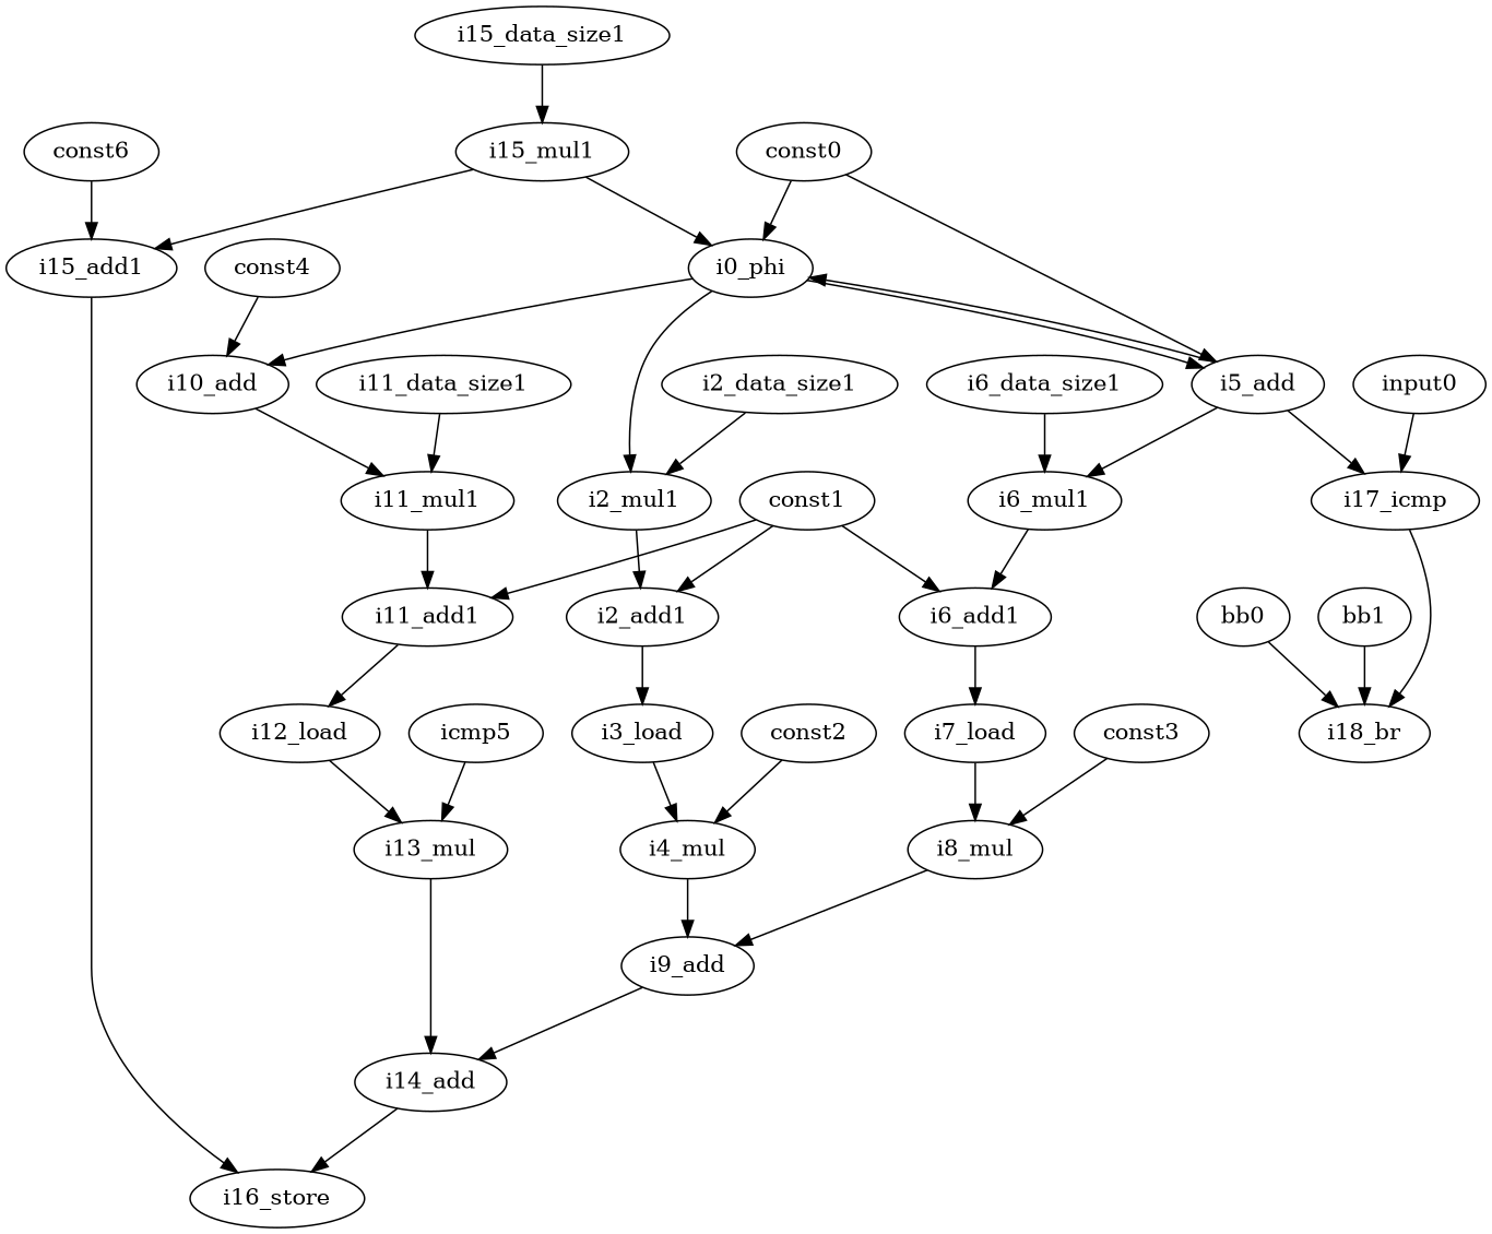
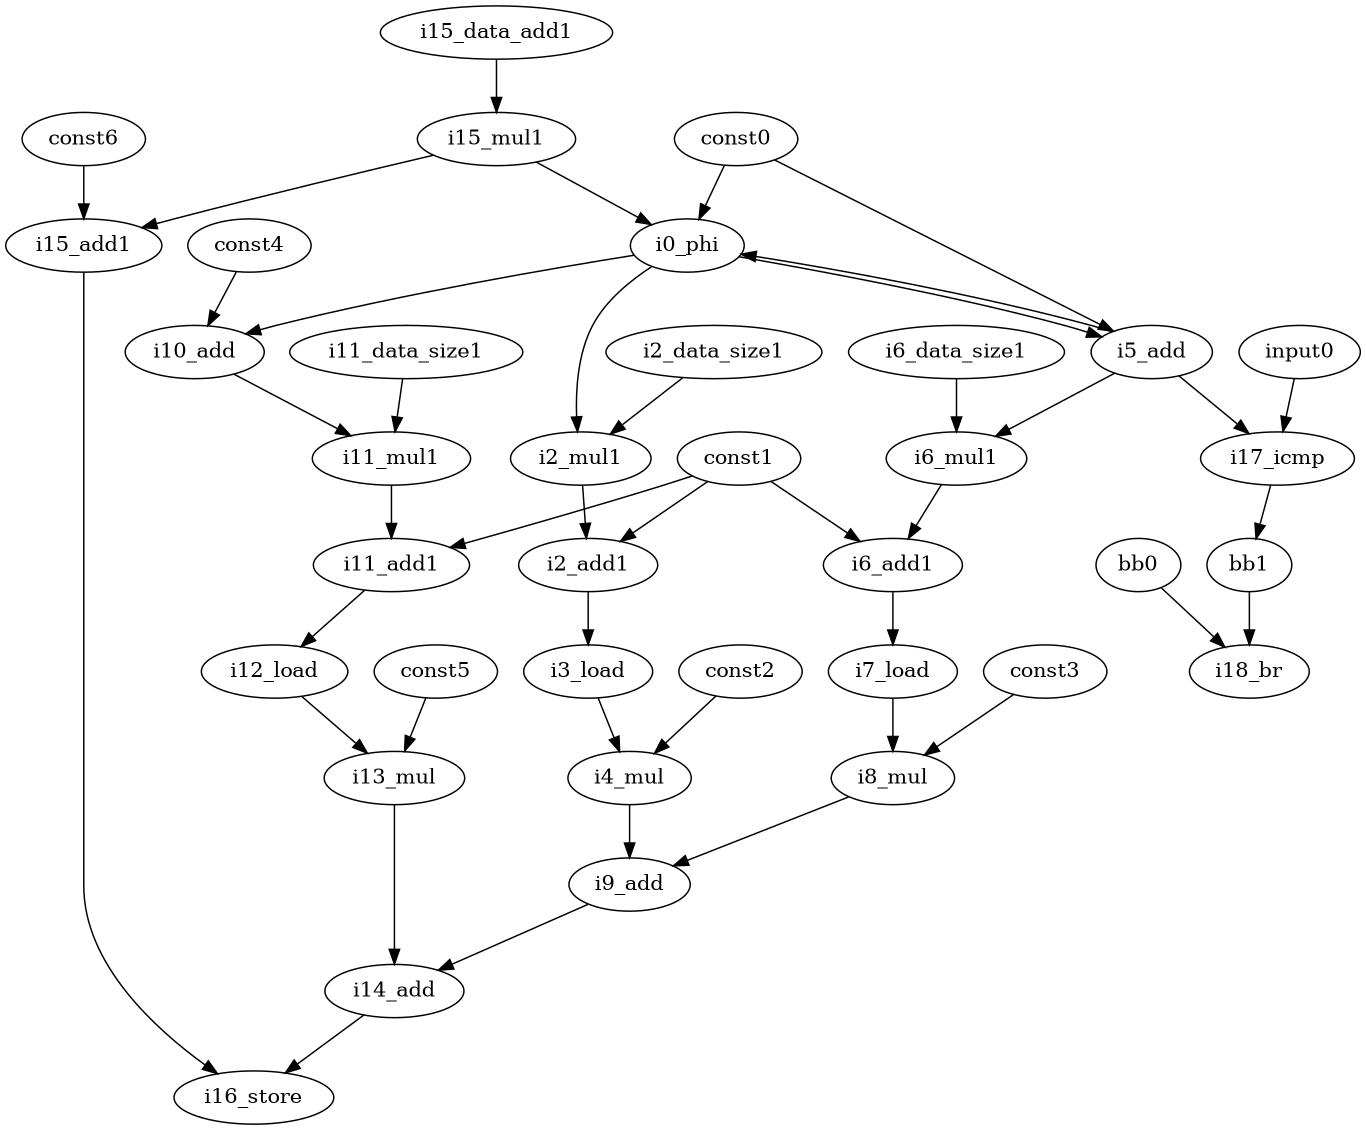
  digraph {
    node [opcode=const]
    edge [operand=any2input]
    const0 [constVal=1]
    i0_phi [opcode=phi]
    i5_add [opcode=add]
    i2_mul1 [opcode=mul]
    i10_add [opcode=add]
    i6_mul1 [opcode=mul]
    i17_icmp [opcode=icmp]
    i2_add1 [opcode=add]
    i11_mul1 [opcode=mul]
    i15_mul1 [opcode=mul]
    i15_add1 [opcode=add]
    const1 [constVal=2560]
    i6_add1 [opcode=add]
    i11_add1 [opcode=add]
    i3_load [opcode=load]
    i7_load [opcode=load]
    i12_load [opcode=load]
    i2_data_size1 [constVal=4]
    i4_mul [opcode=mul]
    i9_add [opcode=add]
    const2 [constVal=10]
    i14_add [opcode=add]
    i18_br [opcode=br]
    i6_data_size1 [constVal=4]
    i8_mul [opcode=mul]
    const3 [constVal=20]
    i16_store [opcode=store]
    const4 [constVal=2]
    i11_data_size1 [constVal=4]
    i13_mul [opcode=mul]
-   const5 [constVal=3 label=icmp5]
+   const5 [constVal=3]
    const6 [constVal=2816]
-   i15_data_size1 [constVal=4]
+   i15_data_size1 [constVal=4 label=i15_data_add1]
    input0 [opcode=input]
    bb0 [opcode=input]
    bb1 [opcode=input]
    const0 -> i0_phi [operand=LHS]
    const0 -> i5_add
    i0_phi -> i5_add
    i0_phi -> i2_mul1
    i0_phi -> i10_add
    i5_add -> i0_phi [operand=RHS]
    i5_add -> i6_mul1
    i5_add -> i17_icmp [operand=LHS]
    i2_mul1 -> i2_add1
    i10_add -> i11_mul1
    i6_mul1 -> i6_add1
-   i17_icmp -> i18_br [operand=branch_cond]
+   i17_icmp -> bb1 [operand=branch_cond]
    i2_add1 -> i3_load [operand=addr]
    i11_mul1 -> i11_add1
    i15_mul1 -> i0_phi
    i15_mul1 -> i15_add1
    i15_add1 -> i16_store [operand=addr]
    const1 -> i2_add1
    const1 -> i6_add1
    const1 -> i11_add1
    i6_add1 -> i7_load [operand=addr]
    i11_add1 -> i12_load [operand=addr]
    i3_load -> i4_mul
    i7_load -> i8_mul
    i12_load -> i13_mul
    i2_data_size1 -> i2_mul1
    i4_mul -> i9_add
    i9_add -> i14_add
    const2 -> i4_mul
    i14_add -> i16_store [operand=data]
    i6_data_size1 -> i6_mul1
    i8_mul -> i9_add
    const3 -> i8_mul
    const4 -> i10_add
    i11_data_size1 -> i11_mul1
    i13_mul -> i14_add
    const5 -> i13_mul
    const6 -> i15_add1
    i15_data_size1 -> i15_mul1
    input0 -> i17_icmp [operand=RHS]
    bb0 -> i18_br [operand=branch_true]
    bb1 -> i18_br [operand=branch_false]
  }
